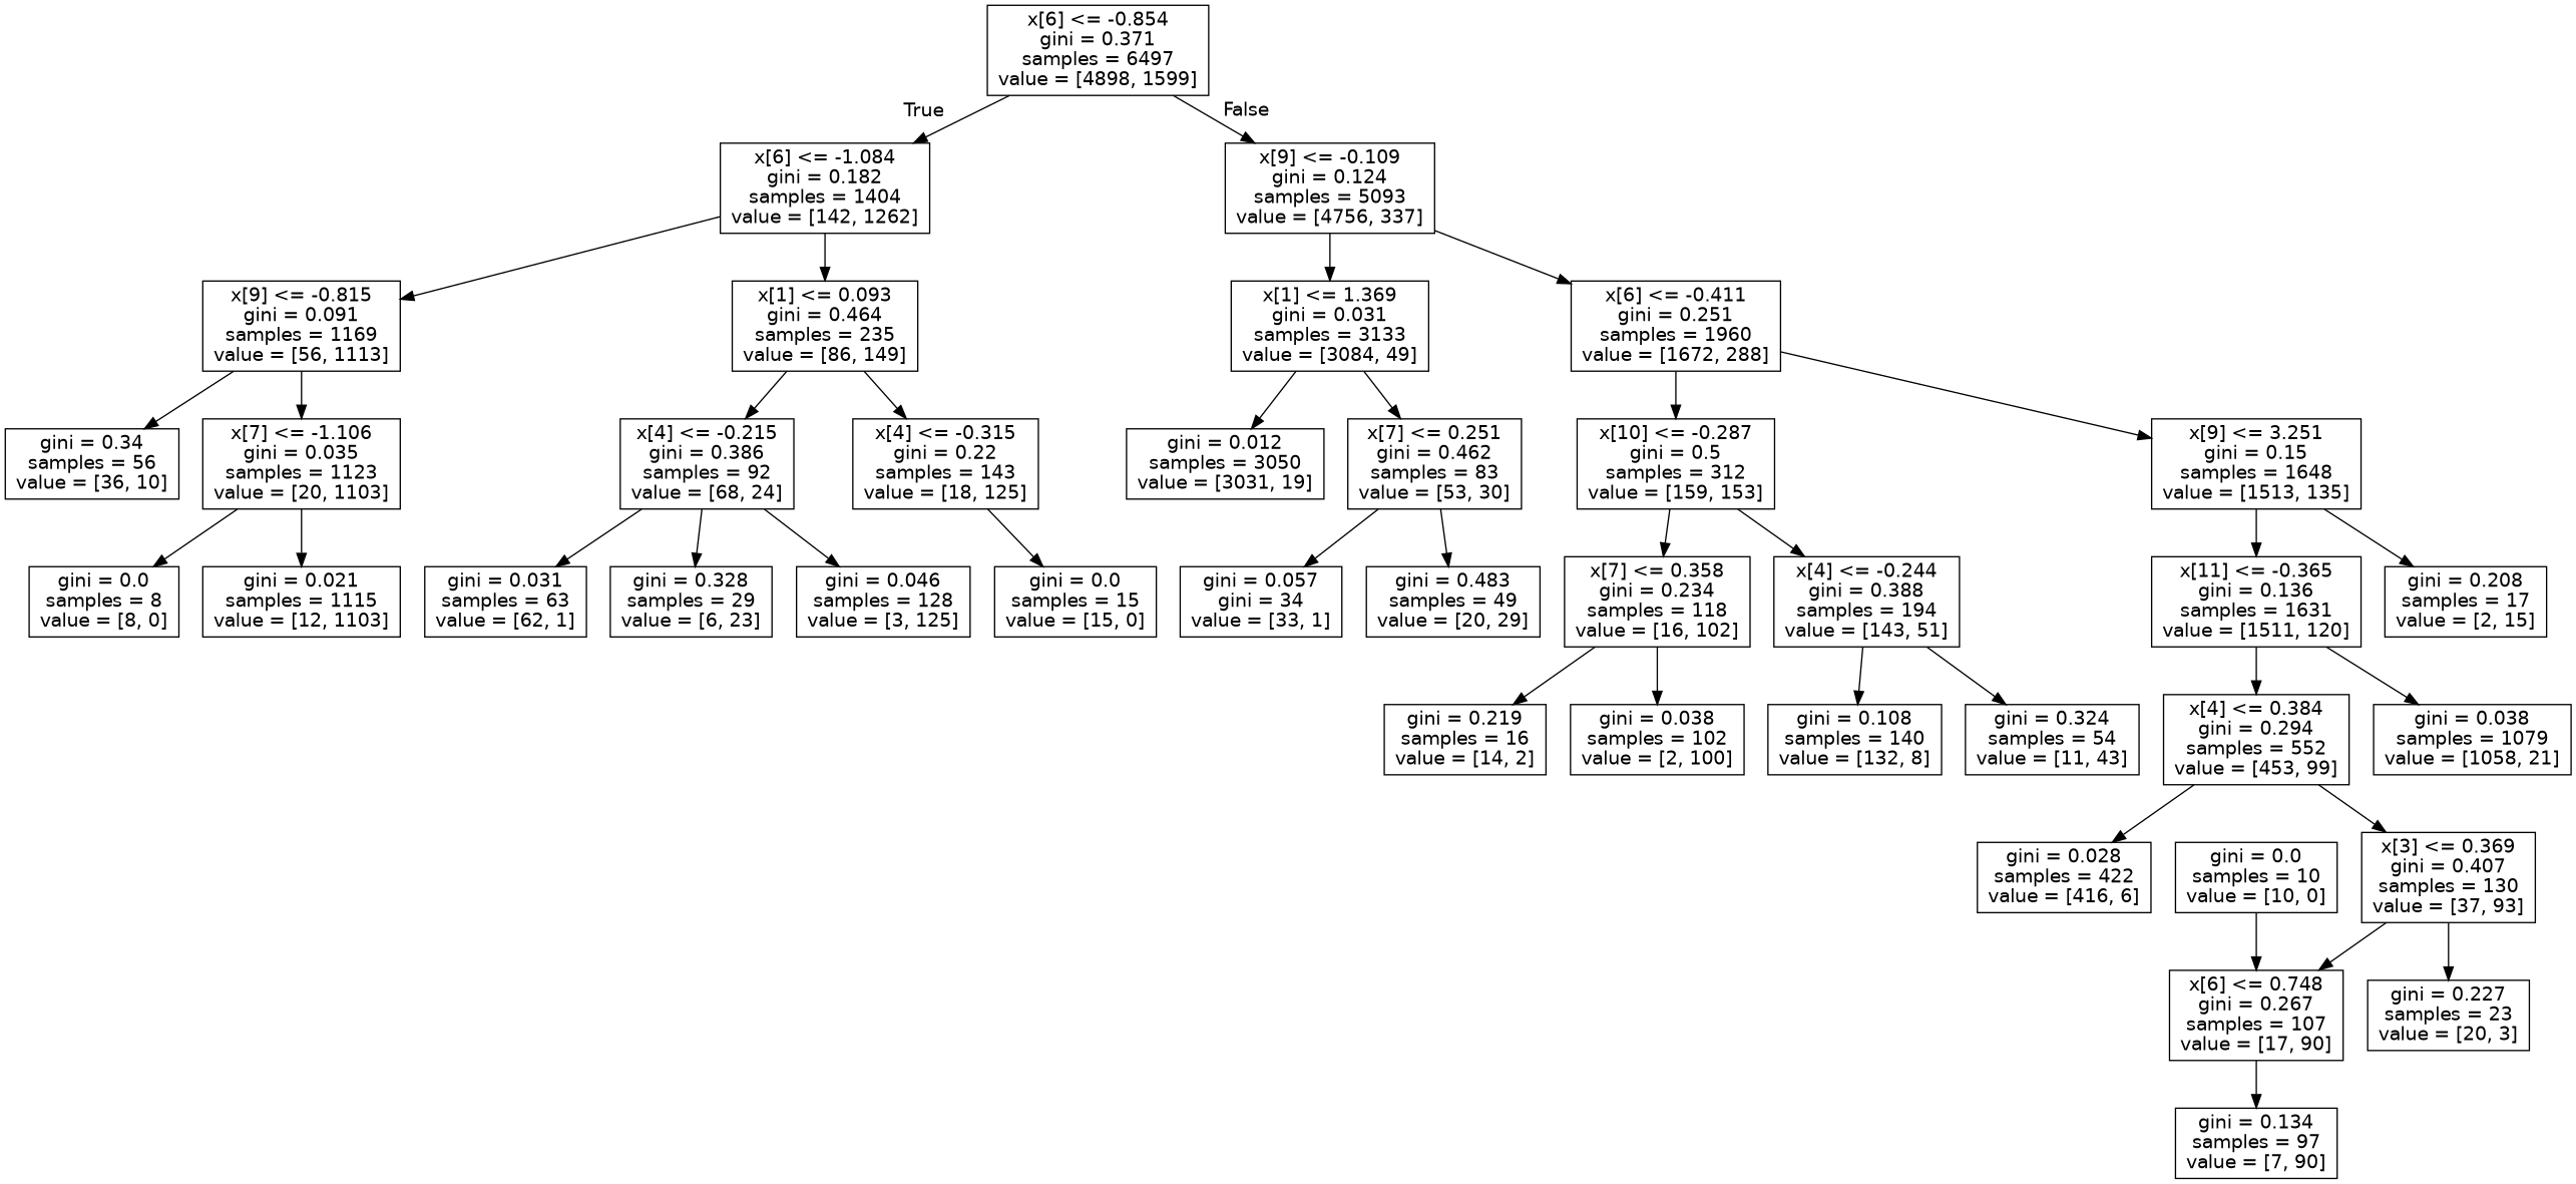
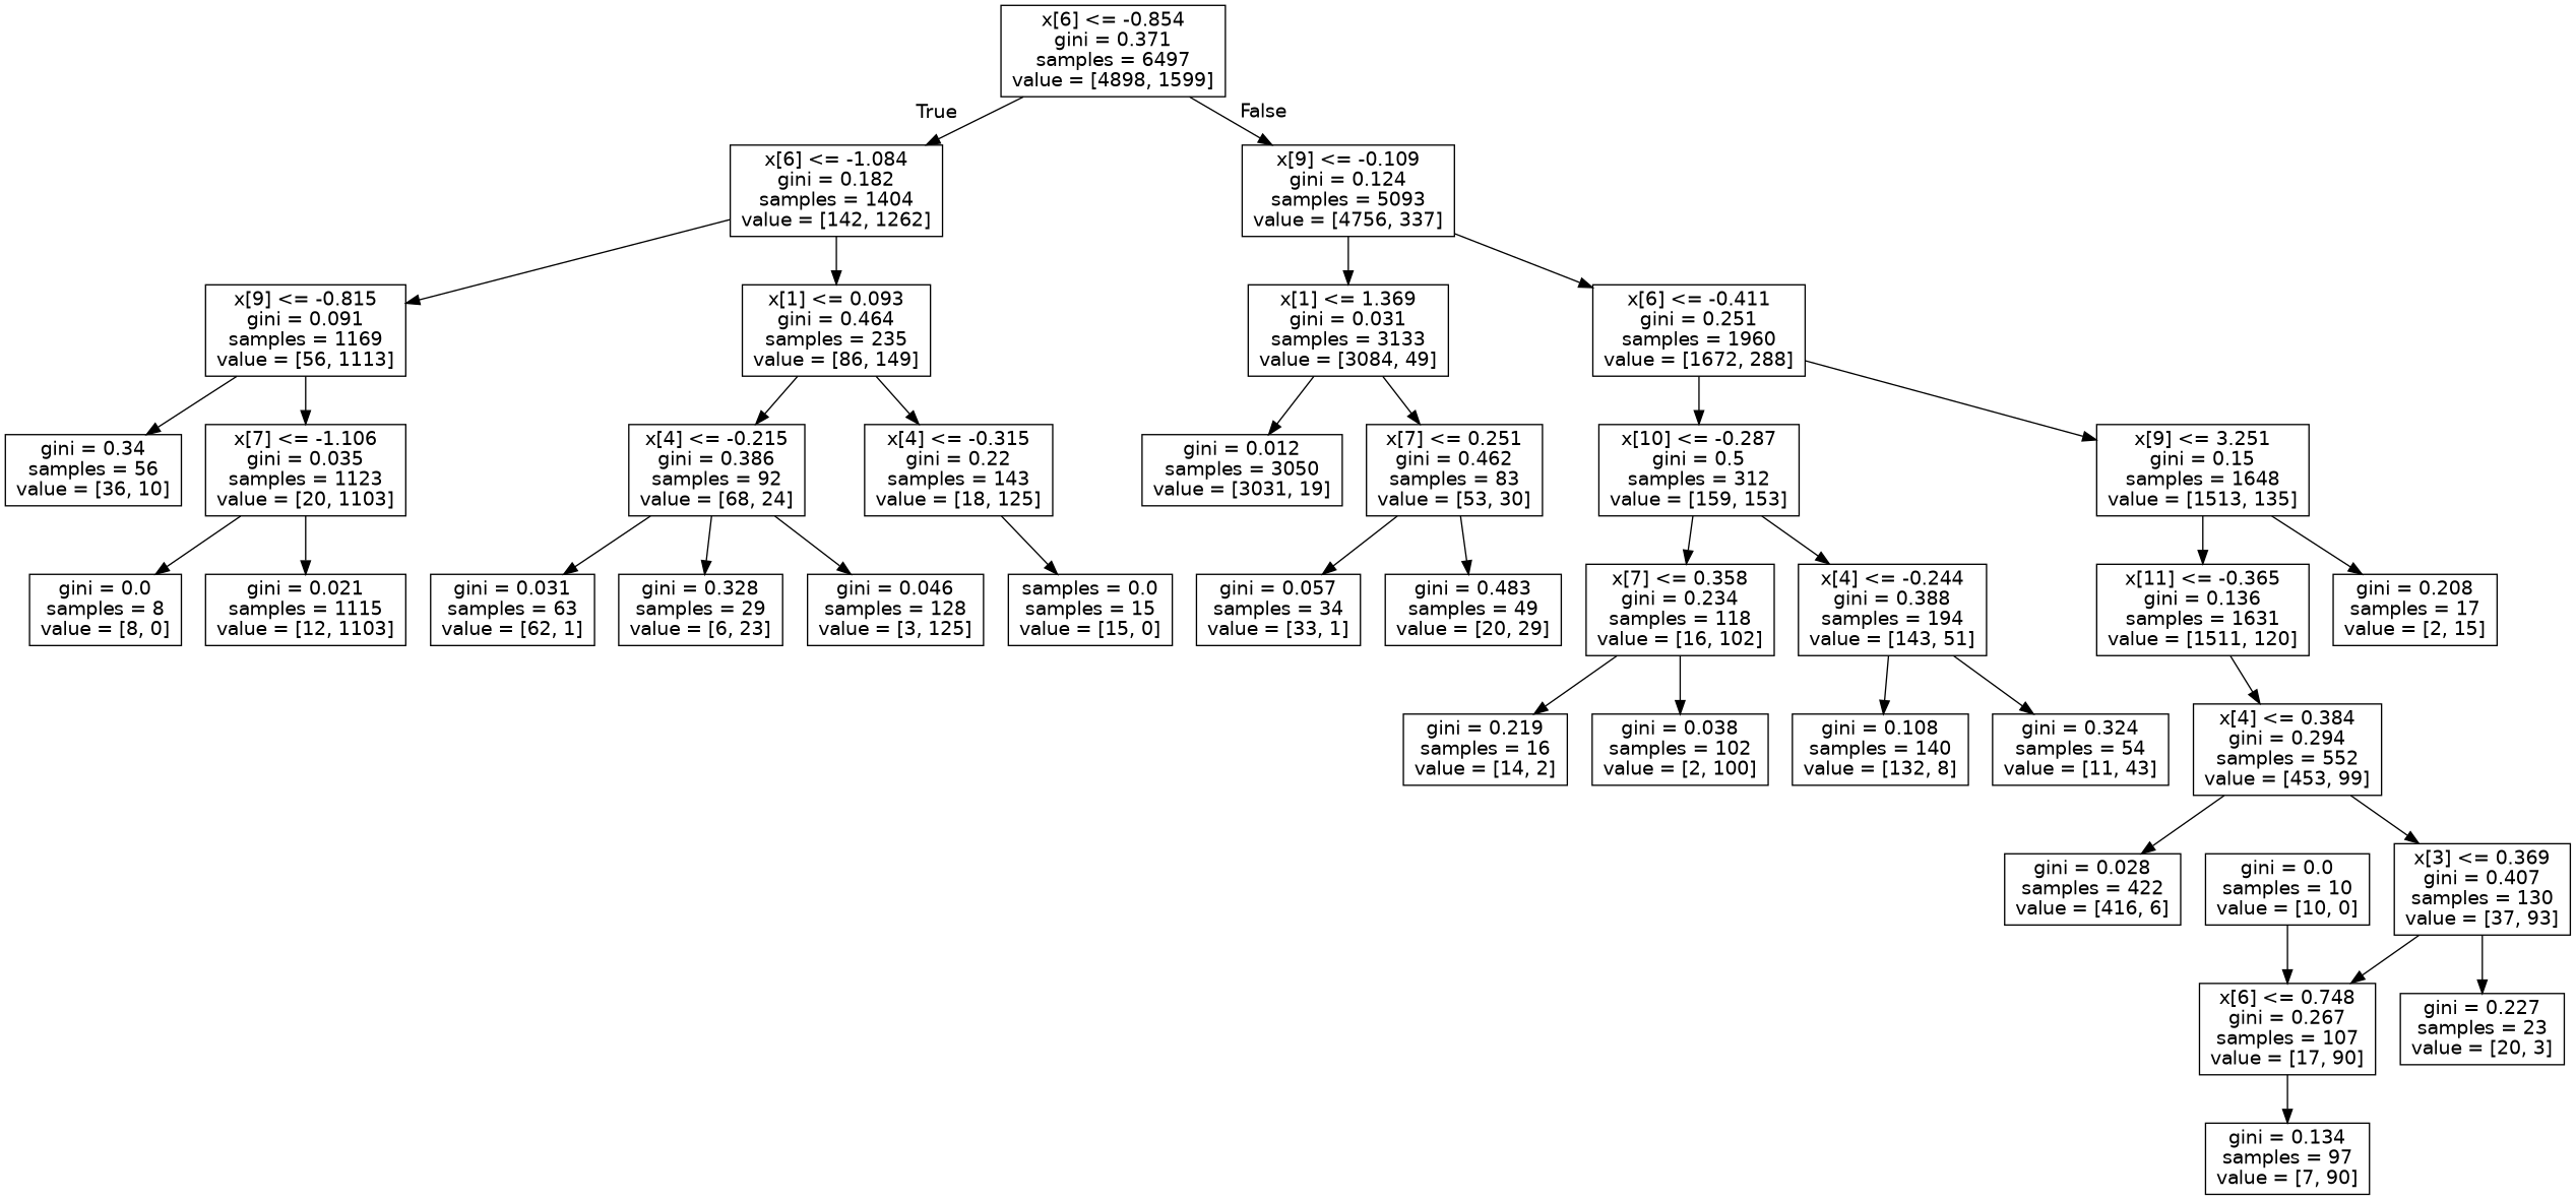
  digraph {
    node [fontname=helvetica shape=box]
    edge [fontname=helvetica]
    n1 [label="x[6] <= -0.854\ngini = 0.371\nsamples = 6497\nvalue = [4898, 1599]"]
    n2 [label="x[6] <= -1.084\ngini = 0.182\nsamples = 1404\nvalue = [142, 1262]"]
    n3 [label="x[9] <= -0.109\ngini = 0.124\nsamples = 5093\nvalue = [4756, 337]"]
    n4 [label="x[9] <= -0.815\ngini = 0.091\nsamples = 1169\nvalue = [56, 1113]"]
    n5 [label="x[1] <= 0.093\ngini = 0.464\nsamples = 235\nvalue = [86, 149]"]
    n6 [label="x[1] <= 1.369\ngini = 0.031\nsamples = 3133\nvalue = [3084, 49]"]
    n7 [label="x[6] <= -0.411\ngini = 0.251\nsamples = 1960\nvalue = [1672, 288]"]
    n8 [label="gini = 0.34\nsamples = 56\nvalue = [36, 10]"]
    n9 [label="x[7] <= -1.106\ngini = 0.035\nsamples = 1123\nvalue = [20, 1103]"]
    n10 [label="x[4] <= -0.215\ngini = 0.386\nsamples = 92\nvalue = [68, 24]"]
    n11 [label="x[4] <= -0.315\ngini = 0.22\nsamples = 143\nvalue = [18, 125]"]
    n12 [label="gini = 0.0\nsamples = 8\nvalue = [8, 0]"]
    n13 [label="gini = 0.021\nsamples = 1115\nvalue = [12, 1103]"]
    n14 [label="gini = 0.031\nsamples = 63\nvalue = [62, 1]"]
    n15 [label="gini = 0.328\nsamples = 29\nvalue = [6, 23]"]
    n16 [label="gini = 0.046\nsamples = 128\nvalue = [3, 125]"]
-   n17 [label="gini = 0.0\nsamples = 15\nvalue = [15, 0]"]
+   n17 [label="samples = 0.0\nsamples = 15\nvalue = [15, 0]"]
    n18 [label="gini = 0.012\nsamples = 3050\nvalue = [3031, 19]"]
    n19 [label="x[7] <= 0.251\ngini = 0.462\nsamples = 83\nvalue = [53, 30]"]
    n20 [label="x[10] <= -0.287\ngini = 0.5\nsamples = 312\nvalue = [159, 153]"]
    n21 [label="x[9] <= 3.251\ngini = 0.15\nsamples = 1648\nvalue = [1513, 135]"]
-   n22 [label="gini = 0.057\ngini = 34\nvalue = [33, 1]"]
+   n22 [label="gini = 0.057\nsamples = 34\nvalue = [33, 1]"]
    n23 [label="gini = 0.483\nsamples = 49\nvalue = [20, 29]"]
    n24 [label="x[7] <= 0.358\ngini = 0.234\nsamples = 118\nvalue = [16, 102]"]
    n25 [label="x[4] <= -0.244\ngini = 0.388\nsamples = 194\nvalue = [143, 51]"]
    n26 [label="x[11] <= -0.365\ngini = 0.136\nsamples = 1631\nvalue = [1511, 120]"]
    n27 [label="gini = 0.208\nsamples = 17\nvalue = [2, 15]"]
    n28 [label="gini = 0.219\nsamples = 16\nvalue = [14, 2]"]
    n29 [label="gini = 0.038\nsamples = 102\nvalue = [2, 100]"]
    n30 [label="gini = 0.108\nsamples = 140\nvalue = [132, 8]"]
    n31 [label="gini = 0.324\nsamples = 54\nvalue = [11, 43]"]
    n32 [label="x[4] <= 0.384\ngini = 0.294\nsamples = 552\nvalue = [453, 99]"]
-   n33 [label="gini = 0.038\nsamples = 1079\nvalue = [1058, 21]"]
    n34 [label="gini = 0.028\nsamples = 422\nvalue = [416, 6]"]
    n35 [label="x[3] <= 0.369\ngini = 0.407\nsamples = 130\nvalue = [37, 93]"]
    n36 [label="x[6] <= 0.748\ngini = 0.267\nsamples = 107\nvalue = [17, 90]"]
    n37 [label="gini = 0.227\nsamples = 23\nvalue = [20, 3]"]
    n38 [label="gini = 0.134\nsamples = 97\nvalue = [7, 90]"]
    n39 [label="gini = 0.0\nsamples = 10\nvalue = [10, 0]"]
    n1 -> n2 [headlabel=True labelangle=45 labeldistance=2.5]
    n1 -> n3 [headlabel=False labelangle=-45 labeldistance=2.5]
    n2 -> n4
    n2 -> n5
    n3 -> n6
    n3 -> n7
    n4 -> n8
    n4 -> n9
    n5 -> n10
    n5 -> n11
    n6 -> n18
    n6 -> n19
    n7 -> n20
    n7 -> n21
    n9 -> n12
    n9 -> n13
    n10 -> n14
    n10 -> n15
    n10 -> n16
    n11 -> n17
    n19 -> n22
    n19 -> n23
    n20 -> n24
    n20 -> n25
    n21 -> n26
    n21 -> n27
    n24 -> n28
    n24 -> n29
    n25 -> n30
    n25 -> n31
    n26 -> n32
-   n26 -> n33
    n32 -> n34
    n32 -> n35
    n35 -> n36
    n35 -> n37
    n36 -> n38
    n39 -> n36
  }
